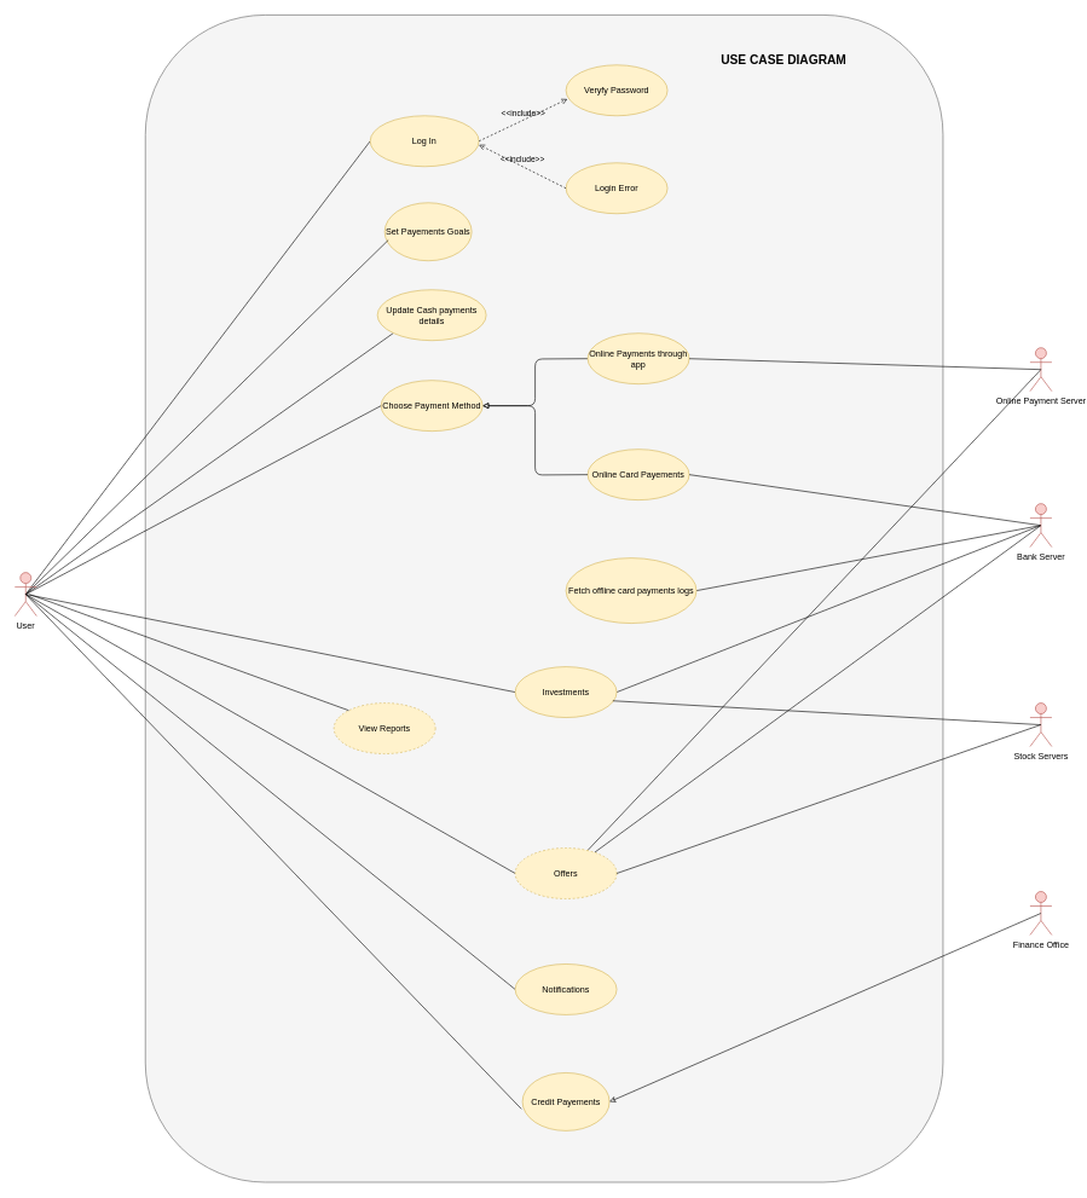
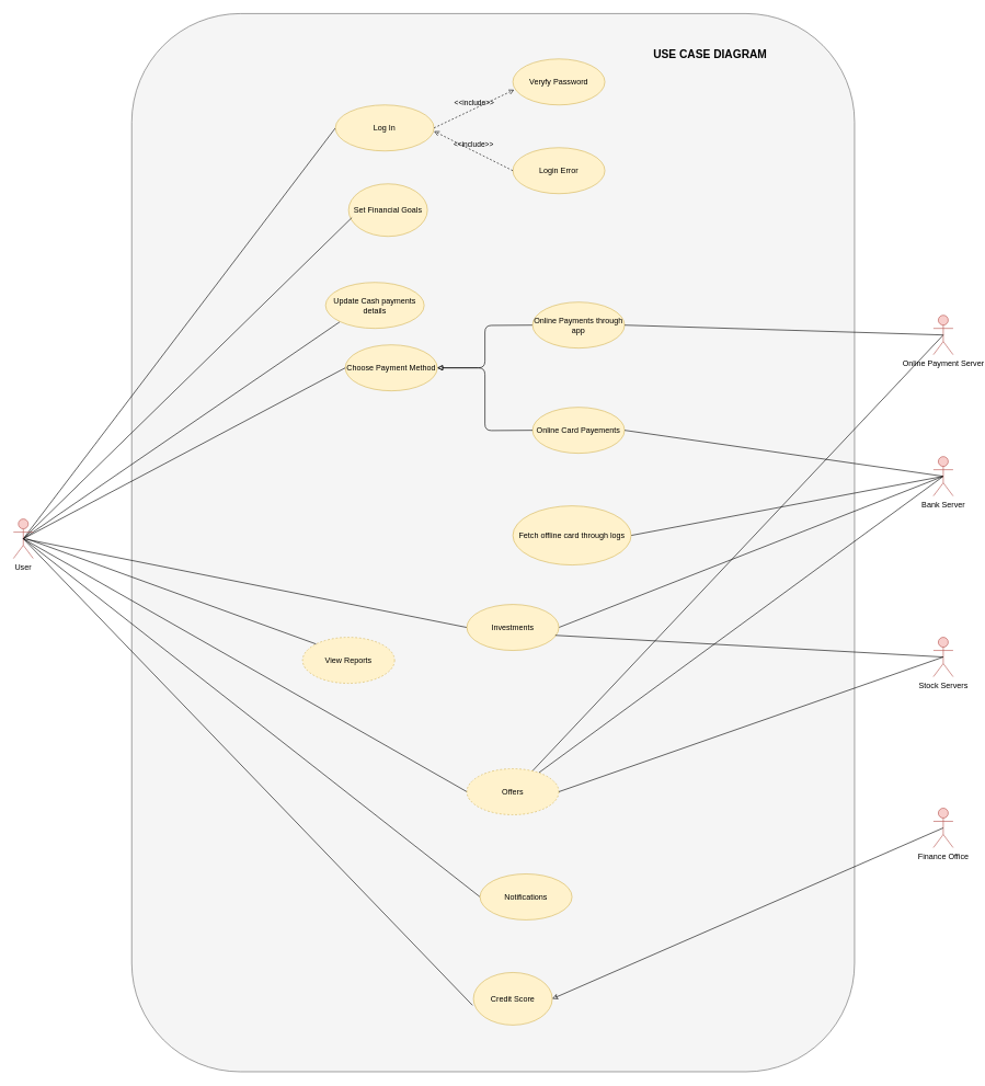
  <mxCell id="0" />
  <mxCell id="1" parent="0" />
  <mxCell id="2" value="" style="rounded=1;whiteSpace=wrap;html=1;labelBackgroundColor=none;fillColor=#f5f5f5;strokeColor=#666666;fontColor=#333333;" parent="1" vertex="1"><mxGeometry x="200" y="20" width="1100" height="1610" as="geometry" /></mxCell>
  <mxCell id="3" style="edgeStyle=orthogonalEdgeStyle;rounded=1;orthogonalLoop=1;jettySize=auto;html=1;exitX=0.5;exitY=0.5;exitDx=0;exitDy=0;exitPerimeter=0;entryX=0;entryY=0.5;entryDx=0;entryDy=0;strokeColor=none;endArrow=none;endFill=0;labelBackgroundColor=none;fontColor=default;" parent="1" source="9" target="28" edge="1"><mxGeometry relative="1" as="geometry"><Array as="points"><mxPoint x="115" y="419" /><mxPoint x="230" y="419" /><mxPoint x="230" y="214" /></Array></mxGeometry></mxCell>
  <mxCell id="4" style="rounded=1;orthogonalLoop=1;jettySize=auto;html=1;exitX=0.5;exitY=0.5;exitDx=0;exitDy=0;exitPerimeter=0;entryX=0;entryY=0.5;entryDx=0;entryDy=0;endArrow=none;endFill=0;labelBackgroundColor=none;fontColor=default;" parent="1" source="9" target="28" edge="1"><mxGeometry relative="1" as="geometry" /></mxCell>
  <mxCell id="5" style="rounded=1;orthogonalLoop=1;jettySize=auto;html=1;exitX=0.5;exitY=0.5;exitDx=0;exitDy=0;exitPerimeter=0;entryX=0;entryY=1;entryDx=0;entryDy=0;endArrow=none;endFill=0;labelBackgroundColor=none;fontColor=default;" parent="1" source="9" target="11" edge="1"><mxGeometry relative="1" as="geometry" /></mxCell>
  <mxCell id="6" style="rounded=1;orthogonalLoop=1;jettySize=auto;html=1;exitX=0.5;exitY=0.5;exitDx=0;exitDy=0;exitPerimeter=0;entryX=0;entryY=0.5;entryDx=0;entryDy=0;endArrow=none;endFill=0;labelBackgroundColor=none;fontColor=default;" parent="1" source="9" target="21" edge="1"><mxGeometry relative="1" as="geometry" /></mxCell>
  <mxCell id="7" style="rounded=1;orthogonalLoop=1;jettySize=auto;html=1;exitX=0.5;exitY=0.5;exitDx=0;exitDy=0;exitPerimeter=0;entryX=0;entryY=0.5;entryDx=0;entryDy=0;endArrow=none;endFill=0;labelBackgroundColor=none;fontColor=default;" parent="1" source="9" target="26" edge="1"><mxGeometry relative="1" as="geometry" /></mxCell>
  <mxCell id="8" style="rounded=1;orthogonalLoop=1;jettySize=auto;html=1;exitX=0.5;exitY=0.5;exitDx=0;exitDy=0;exitPerimeter=0;entryX=0;entryY=0.5;entryDx=0;entryDy=0;endArrow=none;endFill=0;labelBackgroundColor=none;fontColor=default;" parent="1" source="9" target="22" edge="1"><mxGeometry relative="1" as="geometry" /></mxCell>
  <mxCell id="9" value="User" style="shape=umlActor;verticalLabelPosition=bottom;verticalAlign=top;rounded=1;labelBackgroundColor=none;fillColor=#f8cecc;strokeColor=#b85450;" parent="1" vertex="1"><mxGeometry x="20" y="789" width="30" height="60" as="geometry" /></mxCell>
  <mxCell id="10" value="Online Card Payements" style="ellipse;whiteSpace=wrap;html=1;rounded=1;labelBackgroundColor=none;fillColor=#fff2cc;strokeColor=#d6b656;" parent="1" vertex="1"><mxGeometry x="810" y="619" width="140" height="70" as="geometry" /></mxCell>
- <mxCell id="11" value="Update Cash payments details" style="ellipse;whiteSpace=wrap;html=1;rounded=1;labelBackgroundColor=none;fillColor=#fff2cc;strokeColor=#d6b656;" parent="1" vertex="1"><mxGeometry x="520" y="399" width="150" height="70" as="geometry" /></mxCell>
+ <mxCell id="11" value="Update Cash payments details" style="ellipse;whiteSpace=wrap;html=1;rounded=1;labelBackgroundColor=none;fillColor=#fff2cc;strokeColor=#d6b656;" parent="1" vertex="1"><mxGeometry x="495" y="429" width="150" height="70" as="geometry" /></mxCell>
  <mxCell id="12" style="edgeStyle=orthogonalEdgeStyle;rounded=1;orthogonalLoop=1;jettySize=auto;html=1;exitX=0;exitY=0.5;exitDx=0;exitDy=0;entryX=1;entryY=0.5;entryDx=0;entryDy=0;strokeWidth=1;endArrow=block;endFill=0;startArrow=none;startFill=0;labelBackgroundColor=none;fontColor=default;" parent="1" target="27" edge="1"><mxGeometry relative="1" as="geometry"><mxPoint x="810" y="494" as="sourcePoint" /></mxGeometry></mxCell>
  <mxCell id="13" value="Online Payments through app" style="ellipse;whiteSpace=wrap;html=1;rounded=1;labelBackgroundColor=none;fillColor=#fff2cc;strokeColor=#d6b656;" parent="1" vertex="1"><mxGeometry x="810" y="459" width="140" height="70" as="geometry" /></mxCell>
  <mxCell id="14" style="rounded=1;orthogonalLoop=1;jettySize=auto;html=1;exitX=0.5;exitY=0.5;exitDx=0;exitDy=0;exitPerimeter=0;entryX=1;entryY=0.5;entryDx=0;entryDy=0;endArrow=none;endFill=0;labelBackgroundColor=none;fontColor=default;" parent="1" source="18" target="10" edge="1"><mxGeometry relative="1" as="geometry" /></mxCell>
  <mxCell id="15" style="rounded=1;orthogonalLoop=1;jettySize=auto;html=1;exitX=0.5;exitY=0.5;exitDx=0;exitDy=0;exitPerimeter=0;entryX=1;entryY=0.5;entryDx=0;entryDy=0;endArrow=none;endFill=0;labelBackgroundColor=none;fontColor=default;" parent="1" source="18" target="32" edge="1"><mxGeometry relative="1" as="geometry" /></mxCell>
  <mxCell id="16" style="rounded=1;orthogonalLoop=1;jettySize=auto;html=1;exitX=0.5;exitY=0.5;exitDx=0;exitDy=0;exitPerimeter=0;entryX=1;entryY=0.5;entryDx=0;entryDy=0;endArrow=none;endFill=0;labelBackgroundColor=none;fontColor=default;" parent="1" source="18" target="21" edge="1"><mxGeometry relative="1" as="geometry" /></mxCell>
  <mxCell id="17" style="rounded=1;orthogonalLoop=1;jettySize=auto;html=1;exitX=0.5;exitY=0.5;exitDx=0;exitDy=0;exitPerimeter=0;endArrow=none;endFill=0;labelBackgroundColor=none;fontColor=default;" parent="1" source="18" target="22" edge="1"><mxGeometry relative="1" as="geometry"><mxPoint x="930" y="1159" as="targetPoint" /></mxGeometry></mxCell>
  <mxCell id="18" value="Bank Server" style="shape=umlActor;verticalLabelPosition=bottom;verticalAlign=top;html=1;outlineConnect=0;rounded=1;labelBackgroundColor=none;fillColor=#f8cecc;strokeColor=#b85450;" parent="1" vertex="1"><mxGeometry x="1420" y="694" width="30" height="60" as="geometry" /></mxCell>
  <mxCell id="19" style="rounded=1;orthogonalLoop=1;jettySize=auto;html=1;exitX=0.5;exitY=0.5;exitDx=0;exitDy=0;exitPerimeter=0;endArrow=none;endFill=0;labelBackgroundColor=none;fontColor=default;" parent="1" source="20" target="22" edge="1"><mxGeometry relative="1" as="geometry" /></mxCell>
  <mxCell id="20" value="Online Payment Server" style="shape=umlActor;verticalLabelPosition=bottom;verticalAlign=top;html=1;outlineConnect=0;rounded=1;labelBackgroundColor=none;fillColor=#f8cecc;strokeColor=#b85450;" parent="1" vertex="1"><mxGeometry x="1420" y="479" width="30" height="60" as="geometry" /></mxCell>
  <mxCell id="21" value="Investments" style="ellipse;whiteSpace=wrap;html=1;rounded=1;labelBackgroundColor=none;fillColor=#fff2cc;strokeColor=#d6b656;" parent="1" vertex="1"><mxGeometry x="710" y="919" width="140" height="70" as="geometry" /></mxCell>
  <mxCell id="22" value="Offers" style="ellipse;whiteSpace=wrap;html=1;rounded=1;labelBackgroundColor=none;fillColor=#fff2cc;strokeColor=#d6b656;dashed=1;" parent="1" vertex="1"><mxGeometry x="710" y="1169" width="140" height="70" as="geometry" /></mxCell>
  <mxCell id="23" style="rounded=1;orthogonalLoop=1;jettySize=auto;html=1;exitX=0.5;exitY=0.5;exitDx=0;exitDy=0;exitPerimeter=0;entryX=1;entryY=0.5;entryDx=0;entryDy=0;endArrow=none;endFill=0;labelBackgroundColor=none;fontColor=default;" parent="1" source="24" target="22" edge="1"><mxGeometry relative="1" as="geometry" /></mxCell>
  <mxCell id="24" value="Stock Servers" style="shape=umlActor;verticalLabelPosition=bottom;verticalAlign=top;html=1;rounded=1;labelBackgroundColor=none;fillColor=#f8cecc;strokeColor=#b85450;" parent="1" vertex="1"><mxGeometry x="1420" y="969" width="30" height="60" as="geometry" /></mxCell>
  <mxCell id="25" value="View Reports" style="ellipse;whiteSpace=wrap;html=1;rounded=1;labelBackgroundColor=none;fillColor=#fff2cc;strokeColor=#d6b656;dashed=1;" parent="1" vertex="1"><mxGeometry x="460" y="969" width="140" height="70" as="geometry" /></mxCell>
- <mxCell id="26" value="Notifications" style="ellipse;whiteSpace=wrap;html=1;rounded=1;labelBackgroundColor=none;fillColor=#fff2cc;strokeColor=#d6b656;" parent="1" vertex="1"><mxGeometry x="710" y="1329" width="140" height="70" as="geometry" /></mxCell>
+ <mxCell id="26" value="Notifications" style="ellipse;whiteSpace=wrap;html=1;rounded=1;labelBackgroundColor=none;fillColor=#fff2cc;strokeColor=#d6b656;" parent="1" vertex="1"><mxGeometry x="730" y="1329" width="140" height="70" as="geometry" /></mxCell>
  <mxCell id="27" value="Choose Payment Method" style="ellipse;whiteSpace=wrap;html=1;rounded=1;labelBackgroundColor=none;fillColor=#fff2cc;strokeColor=#d6b656;" parent="1" vertex="1"><mxGeometry x="525" y="524" width="140" height="70" as="geometry" /></mxCell>
  <mxCell id="28" value="Log In" style="ellipse;whiteSpace=wrap;html=1;rounded=1;labelBackgroundColor=none;fillColor=#fff2cc;strokeColor=#d6b656;" parent="1" vertex="1"><mxGeometry x="510" y="159" width="150" height="70" as="geometry" /></mxCell>
  <mxCell id="29" value="Veryfy Password" style="ellipse;whiteSpace=wrap;html=1;rounded=1;labelBackgroundColor=none;fillColor=#fff2cc;strokeColor=#d6b656;" parent="1" vertex="1"><mxGeometry x="780" y="89" width="140" height="70" as="geometry" /></mxCell>
  <mxCell id="30" value="Login Error" style="ellipse;whiteSpace=wrap;html=1;rounded=1;labelBackgroundColor=none;fillColor=#fff2cc;strokeColor=#d6b656;" parent="1" vertex="1"><mxGeometry x="780" y="224" width="140" height="70" as="geometry" /></mxCell>
- <mxCell id="31" value="Credit Payements" style="ellipse;whiteSpace=wrap;html=1;rounded=1;labelBackgroundColor=none;fillColor=#fff2cc;strokeColor=#d6b656;" parent="1" vertex="1"><mxGeometry x="720" y="1479" width="120" height="80" as="geometry" /></mxCell>
- <mxCell id="32" value="Fetch offline card payments logs" style="ellipse;whiteSpace=wrap;html=1;rounded=1;labelBackgroundColor=none;fillColor=#fff2cc;strokeColor=#d6b656;" parent="1" vertex="1"><mxGeometry x="780" y="769" width="180" height="90" as="geometry" /></mxCell>
+ <mxCell id="31" value="Credit Score" style="ellipse;whiteSpace=wrap;html=1;rounded=1;labelBackgroundColor=none;fillColor=#fff2cc;strokeColor=#d6b656;" parent="1" vertex="1"><mxGeometry x="720" y="1479" width="120" height="80" as="geometry" /></mxCell>
+ <mxCell id="32" value="Fetch offline card through logs" style="ellipse;whiteSpace=wrap;html=1;rounded=1;labelBackgroundColor=none;fillColor=#fff2cc;strokeColor=#d6b656;" parent="1" vertex="1"><mxGeometry x="780" y="769" width="180" height="90" as="geometry" /></mxCell>
  <mxCell id="33" style="rounded=1;orthogonalLoop=1;jettySize=auto;html=1;exitX=0.5;exitY=0.5;exitDx=0;exitDy=0;exitPerimeter=0;entryX=0;entryY=0.5;entryDx=0;entryDy=0;endArrow=none;endFill=0;labelBackgroundColor=none;fontColor=default;" parent="1" source="9" target="27" edge="1"><mxGeometry relative="1" as="geometry"><mxPoint x="125" y="529" as="sourcePoint" /><mxPoint x="335" y="339" as="targetPoint" /></mxGeometry></mxCell>
  <mxCell id="34" style="edgeStyle=orthogonalEdgeStyle;rounded=1;orthogonalLoop=1;jettySize=auto;html=1;exitX=0;exitY=0.5;exitDx=0;exitDy=0;entryX=1;entryY=0.5;entryDx=0;entryDy=0;strokeWidth=1;endArrow=block;endFill=0;startArrow=none;startFill=0;labelBackgroundColor=none;fontColor=default;" parent="1" target="27" edge="1"><mxGeometry relative="1" as="geometry"><mxPoint x="810" y="654" as="sourcePoint" /><mxPoint x="665" y="714" as="targetPoint" /></mxGeometry></mxCell>
  <mxCell id="35" style="rounded=1;orthogonalLoop=1;jettySize=auto;html=1;exitX=0.5;exitY=0.5;exitDx=0;exitDy=0;exitPerimeter=0;entryX=1;entryY=0.5;entryDx=0;entryDy=0;endArrow=none;endFill=0;labelBackgroundColor=none;fontColor=default;" parent="1" source="20" target="13" edge="1"><mxGeometry relative="1" as="geometry" /></mxCell>
  <mxCell id="36" value="&amp;lt;&amp;lt;include&amp;gt;&amp;gt;" style="html=1;verticalAlign=bottom;labelBackgroundColor=none;endArrow=open;endFill=0;dashed=1;rounded=1;entryX=0.014;entryY=0.671;entryDx=0;entryDy=0;entryPerimeter=0;fontColor=default;" parent="1" target="29" edge="1"><mxGeometry width="160" relative="1" as="geometry"><mxPoint x="660" y="194" as="sourcePoint" /><mxPoint x="820" y="194" as="targetPoint" /></mxGeometry></mxCell>
  <mxCell id="37" value="&amp;lt;&amp;lt;include&amp;gt;&amp;gt;" style="html=1;verticalAlign=bottom;labelBackgroundColor=none;endArrow=open;endFill=0;dashed=1;rounded=1;exitX=0;exitY=0.5;exitDx=0;exitDy=0;fontColor=default;" parent="1" source="30" edge="1"><mxGeometry width="160" relative="1" as="geometry"><mxPoint x="720" y="339" as="sourcePoint" /><mxPoint x="660" y="199" as="targetPoint" /></mxGeometry></mxCell>
  <mxCell id="38" style="rounded=1;orthogonalLoop=1;jettySize=auto;html=1;exitX=0.5;exitY=0.5;exitDx=0;exitDy=0;exitPerimeter=0;entryX=0.961;entryY=0.671;entryDx=0;entryDy=0;endArrow=none;endFill=0;entryPerimeter=0;labelBackgroundColor=none;fontColor=default;" parent="1" source="24" target="21" edge="1"><mxGeometry relative="1" as="geometry"><mxPoint x="1205" y="474" as="sourcePoint" /><mxPoint x="850" y="894" as="targetPoint" /></mxGeometry></mxCell>
  <mxCell id="39" style="rounded=1;orthogonalLoop=1;jettySize=auto;html=1;entryX=0;entryY=0;entryDx=0;entryDy=0;endArrow=none;endFill=0;labelBackgroundColor=none;fontColor=default;" parent="1" target="25" edge="1"><mxGeometry relative="1" as="geometry"><mxPoint x="40" y="819" as="sourcePoint" /><mxPoint x="620" y="894" as="targetPoint" /></mxGeometry></mxCell>
  <mxCell id="40" value="Finance Office" style="shape=umlActor;verticalLabelPosition=bottom;verticalAlign=top;html=1;rounded=1;labelBackgroundColor=none;fillColor=#f8cecc;strokeColor=#b85450;" parent="1" vertex="1"><mxGeometry x="1420" y="1229" width="30" height="60" as="geometry" /></mxCell>
  <mxCell id="41" style="rounded=1;orthogonalLoop=1;jettySize=auto;html=1;exitX=0.5;exitY=0.5;exitDx=0;exitDy=0;exitPerimeter=0;entryX=1;entryY=0.5;entryDx=0;entryDy=0;endArrow=classic;endFill=0;labelBackgroundColor=none;fontColor=default;" parent="1" source="40" target="31" edge="1"><mxGeometry relative="1" as="geometry"><mxPoint x="1205" y="749" as="sourcePoint" /><mxPoint x="845" y="906" as="targetPoint" /></mxGeometry></mxCell>
- <mxCell id="42" value="Set Payements Goals" style="ellipse;whiteSpace=wrap;html=1;rounded=1;labelBackgroundColor=none;fillColor=#fff2cc;strokeColor=#d6b656;" parent="1" vertex="1"><mxGeometry x="530" y="279" width="120" height="80" as="geometry" /></mxCell>
+ <mxCell id="42" value="Set Financial Goals" style="ellipse;whiteSpace=wrap;html=1;rounded=1;labelBackgroundColor=none;fillColor=#fff2cc;strokeColor=#d6b656;" parent="1" vertex="1"><mxGeometry x="530" y="279" width="120" height="80" as="geometry" /></mxCell>
  <mxCell id="43" style="rounded=1;orthogonalLoop=1;jettySize=auto;html=1;exitX=0.5;exitY=0.5;exitDx=0;exitDy=0;exitPerimeter=0;entryX=-0.012;entryY=0.624;entryDx=0;entryDy=0;entryPerimeter=0;endArrow=none;endFill=0;labelBackgroundColor=none;fontColor=default;" parent="1" source="9" target="31" edge="1"><mxGeometry relative="1" as="geometry" /></mxCell>
  <mxCell id="44" style="rounded=1;orthogonalLoop=1;jettySize=auto;html=1;exitX=0.5;exitY=0.5;exitDx=0;exitDy=0;exitPerimeter=0;entryX=0.042;entryY=0.642;entryDx=0;entryDy=0;entryPerimeter=0;endArrow=none;endFill=0;labelBackgroundColor=none;fontColor=default;" parent="1" source="9" target="42" edge="1"><mxGeometry relative="1" as="geometry" /></mxCell>
  <mxCell id="45" value="USE CASE DIAGRAM" style="text;html=1;align=center;verticalAlign=middle;resizable=0;points=[];autosize=1;strokeColor=none;fillColor=none;fontStyle=1;fontSize=17;" vertex="1" parent="1"><mxGeometry x="980" y="69" width="200" height="30" as="geometry" /></mxCell>
